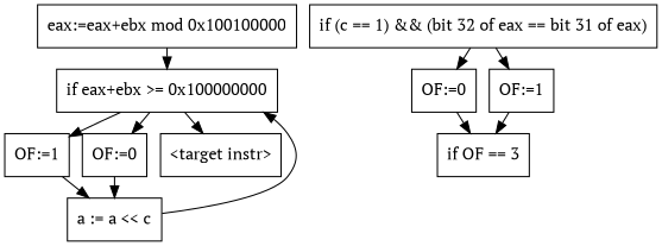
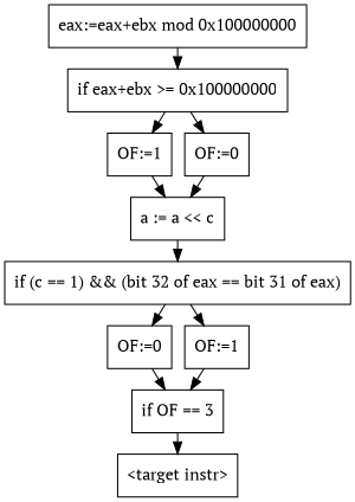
  digraph {
    fontname="PT Serif"
    labelfontsize=12
    nodesep=.15
    ranksep=.25
    node [fontname="PT Serif" shape=box]
    edge [fontname="PT Serif"]
-   n1 [label="eax:=eax+ebx mod 0x100100000"]
+   n1 [label="eax:=eax+ebx mod 0x100000000"]
    n2 [label="if eax+ebx >= 0x100000000"]
    n3 [label="OF:=1"]
    n4 [label="OF:=0"]
    n5 [label="a := a << c"]
    n6 [label="if (c == 1) && (bit 32 of eax == bit 31 of eax)"]
    n7 [label="OF:=0"]
    n8 [label="OF:=1"]
    n9 [label="if OF == 3"]
    n10 [label="<target instr>"]
    n1 -> n2
    n2 -> n3
    n2 -> n4
    n3 -> n5
    n4 -> n5
-   n5 -> n2
+   n5 -> n6
    n6 -> n7
    n6 -> n8
    n7 -> n9
    n8 -> n9
-   n2 -> n10
+   n9 -> n10
  }
